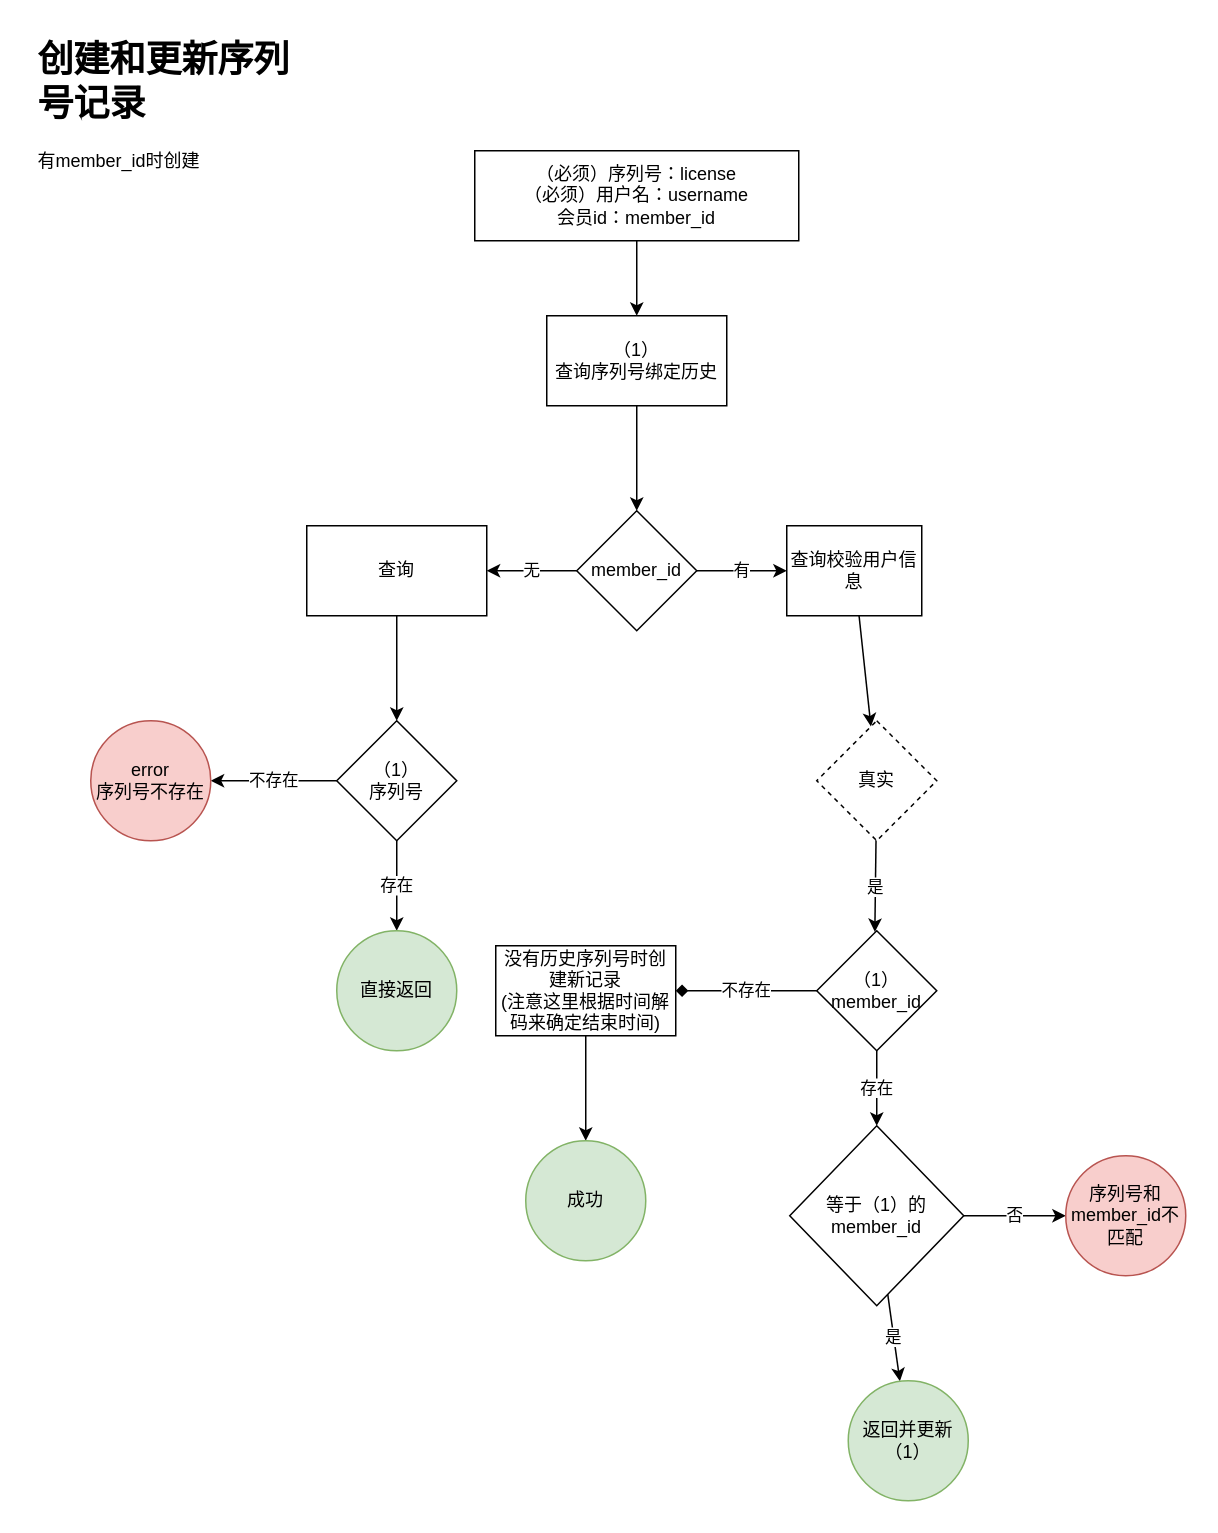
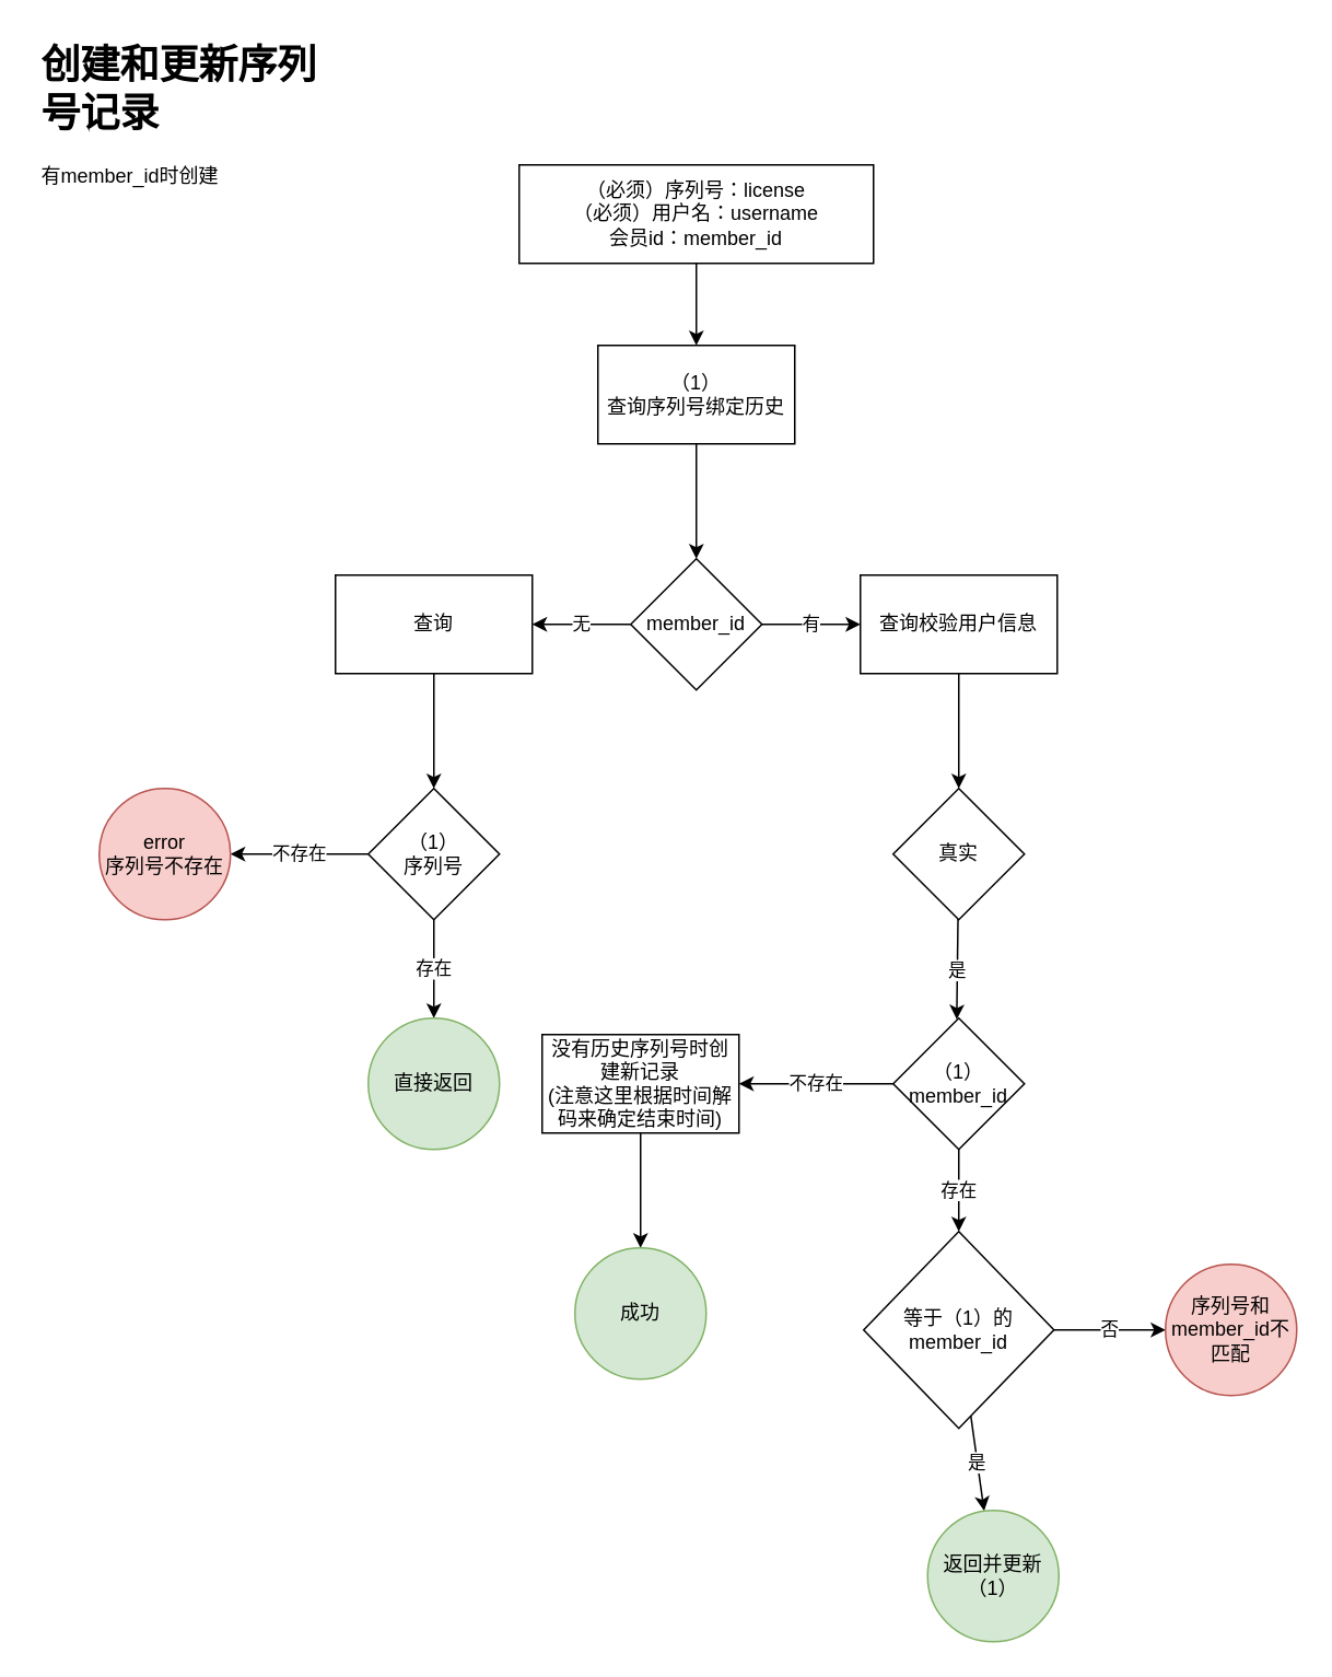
  <mxCell id="0" />
  <mxCell id="1" parent="0" />
  <mxCell id="2" value="" style="edgeStyle=none;html=1;" parent="1" source="3" target="6" edge="1"><mxGeometry relative="1" as="geometry" /></mxCell>
  <mxCell id="3" value="（必须）序列号：license&lt;br&gt;（必须）用户名：username&lt;br&gt;会员id：member_id" style="rounded=0;whiteSpace=wrap;html=1;" parent="1" vertex="1"><mxGeometry x="316" y="100" width="216" height="60" as="geometry" /></mxCell>
  <mxCell id="4" value="&lt;h1&gt;创建和更新序列号记录&lt;/h1&gt;&lt;p&gt;有member_id时创建&lt;/p&gt;" style="text;html=1;strokeColor=none;fillColor=none;spacing=5;spacingTop=-20;whiteSpace=wrap;overflow=hidden;rounded=0;" parent="1" vertex="1"><mxGeometry x="20" y="20" width="190" height="120" as="geometry" /></mxCell>
  <mxCell id="5" value="" style="edgeStyle=none;html=1;" parent="1" source="6" target="9" edge="1"><mxGeometry relative="1" as="geometry" /></mxCell>
  <mxCell id="6" value="（1）&lt;br&gt;查询序列号绑定历史" style="whiteSpace=wrap;html=1;rounded=0;" parent="1" vertex="1"><mxGeometry x="364" y="210" width="120" height="60" as="geometry" /></mxCell>
  <mxCell id="7" value="无" style="edgeStyle=none;html=1;" parent="1" source="9" target="11" edge="1"><mxGeometry relative="1" as="geometry" /></mxCell>
  <mxCell id="8" value="有" style="edgeStyle=none;html=1;" parent="1" source="9" target="13" edge="1"><mxGeometry relative="1" as="geometry" /></mxCell>
  <mxCell id="9" value="member_id" style="rhombus;whiteSpace=wrap;html=1;rounded=0;" parent="1" vertex="1"><mxGeometry x="384" y="340" width="80" height="80" as="geometry" /></mxCell>
  <mxCell id="10" value="" style="edgeStyle=none;html=1;" parent="1" source="11" target="16" edge="1"><mxGeometry relative="1" as="geometry" /></mxCell>
  <mxCell id="11" value="查询" style="whiteSpace=wrap;html=1;rounded=0;" parent="1" vertex="1"><mxGeometry x="204" y="350" width="120" height="60" as="geometry" /></mxCell>
  <mxCell id="12" value="" style="edgeStyle=none;html=1;" parent="1" source="13" target="20" edge="1"><mxGeometry relative="1" as="geometry" /></mxCell>
- <mxCell id="13" value="查询校验用户信息" style="whiteSpace=wrap;html=1;rounded=0;" parent="1" vertex="1"><mxGeometry x="524" y="350" width="90" height="60" as="geometry" /></mxCell>
+ <mxCell id="13" value="查询校验用户信息" style="whiteSpace=wrap;html=1;rounded=0;" parent="1" vertex="1"><mxGeometry x="524" y="350" width="120" height="60" as="geometry" /></mxCell>
  <mxCell id="14" value="存在" style="edgeStyle=none;html=1;" parent="1" source="16" target="17" edge="1"><mxGeometry relative="1" as="geometry" /></mxCell>
  <mxCell id="15" value="不存在" style="edgeStyle=none;html=1;entryX=1;entryY=0.5;entryDx=0;entryDy=0;" parent="1" target="18" edge="1"><mxGeometry relative="1" as="geometry"><mxPoint x="224" y="520" as="sourcePoint" /><mxPoint x="150" y="520" as="targetPoint" /></mxGeometry></mxCell>
  <mxCell id="16" value="（1）&lt;br&gt;序列号" style="rhombus;whiteSpace=wrap;html=1;rounded=0;" parent="1" vertex="1"><mxGeometry x="224" y="480" width="80" height="80" as="geometry" /></mxCell>
  <mxCell id="17" value="直接返回" style="ellipse;whiteSpace=wrap;html=1;rounded=0;fillColor=#d5e8d4;strokeColor=#82b366;" parent="1" vertex="1"><mxGeometry x="224" y="620" width="80" height="80" as="geometry" /></mxCell>
  <mxCell id="18" value="error&lt;br&gt;序列号不存在" style="ellipse;whiteSpace=wrap;html=1;aspect=fixed;fillColor=#f8cecc;strokeColor=#b85450;" parent="1" vertex="1"><mxGeometry x="60" y="480" width="80" height="80" as="geometry" /></mxCell>
  <mxCell id="19" value="是" style="edgeStyle=none;html=1;" parent="1" source="20" edge="1"><mxGeometry relative="1" as="geometry"><mxPoint x="582.74" y="620.766" as="targetPoint" /></mxGeometry></mxCell>
- <mxCell id="20" value="真实" style="rhombus;whiteSpace=wrap;html=1;rounded=0;dashed=1;" parent="1" vertex="1"><mxGeometry x="544" y="480" width="80" height="80" as="geometry" /></mxCell>
+ <mxCell id="20" value="真实" style="rhombus;whiteSpace=wrap;html=1;rounded=0;" parent="1" vertex="1"><mxGeometry x="544" y="480" width="80" height="80" as="geometry" /></mxCell>
  <mxCell id="21" value="存在" style="edgeStyle=none;html=1;exitX=0.5;exitY=1;exitDx=0;exitDy=0;" parent="1" source="23" target="26" edge="1"><mxGeometry relative="1" as="geometry" /></mxCell>
- <mxCell id="22" value="不存在" style="edgeStyle=none;html=1;exitX=0;exitY=0.5;exitDx=0;exitDy=0;entryX=1;entryY=0.5;entryDx=0;entryDy=0;endArrow=diamond;" parent="1" source="23" target="30" edge="1"><mxGeometry relative="1" as="geometry" /></mxCell>
+ <mxCell id="22" value="不存在" style="edgeStyle=none;html=1;exitX=0;exitY=0.5;exitDx=0;exitDy=0;entryX=1;entryY=0.5;entryDx=0;entryDy=0;" parent="1" source="23" target="30" edge="1"><mxGeometry relative="1" as="geometry" /></mxCell>
  <mxCell id="23" value="（1）&lt;br style=&quot;border-color: var(--border-color);&quot;&gt;member_id" style="rhombus;whiteSpace=wrap;html=1;" parent="1" vertex="1"><mxGeometry x="544" y="620" width="80" height="80" as="geometry" /></mxCell>
  <mxCell id="24" value="是" style="edgeStyle=none;html=1;" parent="1" source="26" target="27" edge="1"><mxGeometry relative="1" as="geometry" /></mxCell>
  <mxCell id="25" value="否" style="edgeStyle=none;html=1;" parent="1" source="26" target="28" edge="1"><mxGeometry relative="1" as="geometry" /></mxCell>
  <mxCell id="26" value="等于（1）的&lt;br&gt;member_id" style="rhombus;whiteSpace=wrap;html=1;rounded=0;" parent="1" vertex="1"><mxGeometry x="526" y="750" width="116" height="120" as="geometry" /></mxCell>
  <mxCell id="27" value="返回并更新（1）" style="ellipse;whiteSpace=wrap;html=1;rounded=0;fillColor=#d5e8d4;strokeColor=#82b366;" parent="1" vertex="1"><mxGeometry x="565" y="920" width="80" height="80" as="geometry" /></mxCell>
  <mxCell id="28" value="序列号和member_id不匹配" style="ellipse;whiteSpace=wrap;html=1;rounded=0;fillColor=#f8cecc;strokeColor=#b85450;" parent="1" vertex="1"><mxGeometry x="710" y="770" width="80" height="80" as="geometry" /></mxCell>
  <mxCell id="29" value="" style="edgeStyle=none;html=1;" parent="1" source="30" target="31" edge="1"><mxGeometry relative="1" as="geometry" /></mxCell>
  <mxCell id="30" value="没有历史序列号时创建新记录&lt;br&gt;(注意这里根据时间解码来确定结束时间)" style="whiteSpace=wrap;html=1;" parent="1" vertex="1"><mxGeometry x="330" y="630" width="120" height="60" as="geometry" /></mxCell>
  <mxCell id="31" value="成功" style="ellipse;whiteSpace=wrap;html=1;fillColor=#d5e8d4;strokeColor=#82b366;" parent="1" vertex="1"><mxGeometry x="350" y="760" width="80" height="80" as="geometry" /></mxCell>
